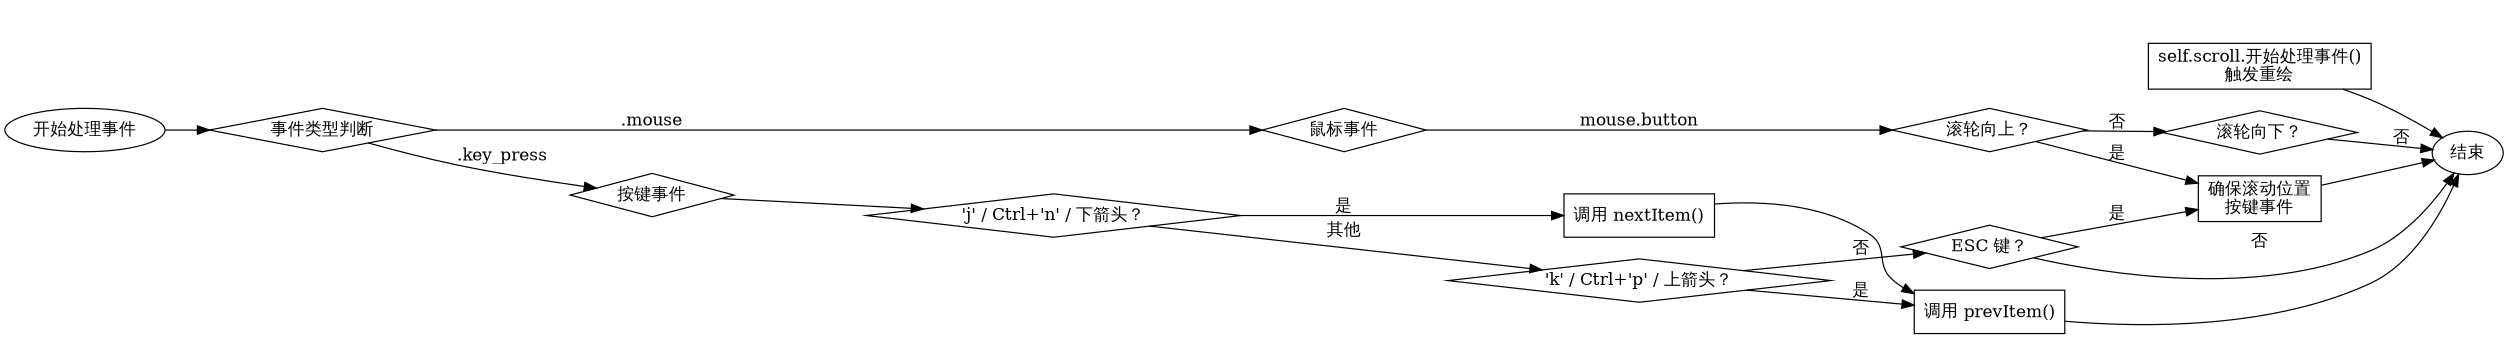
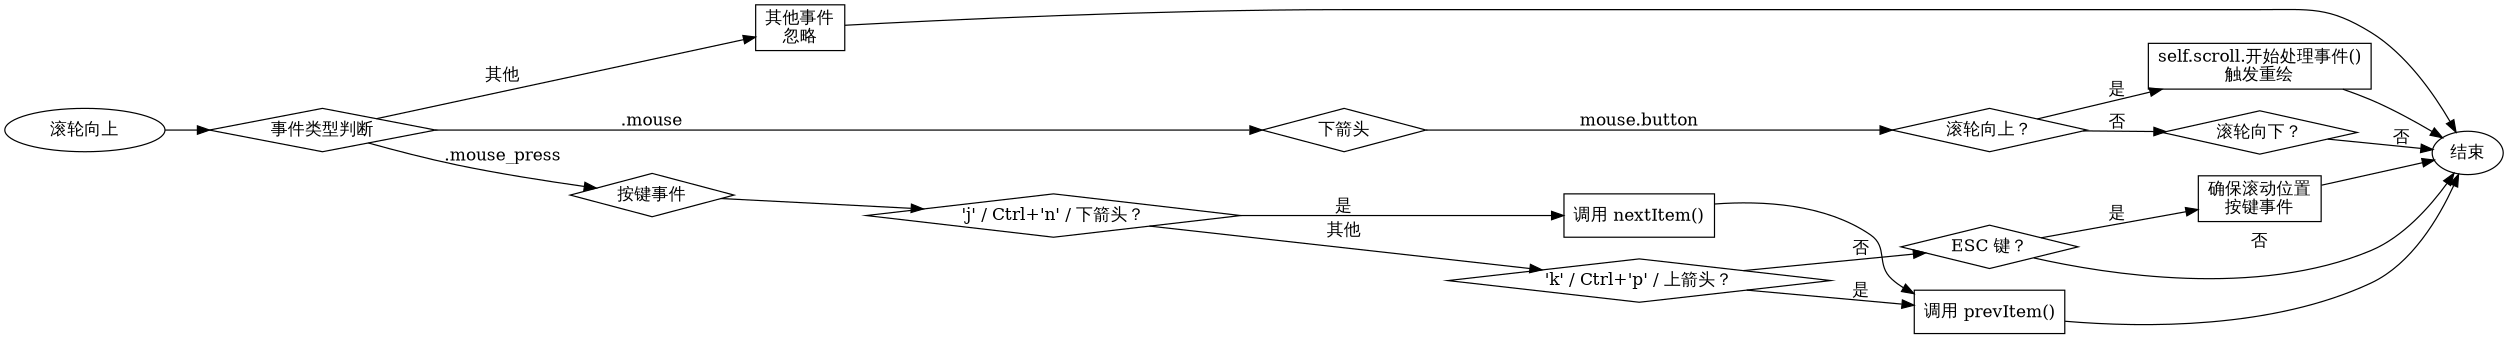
  digraph {
    rankdir=LR
    node [shape=diamond]
-   n1 [label="开始处理事件" shape=ellipse]
+   n1 [label="滚轮向上" shape=ellipse]
    n2 [label="事件类型判断"]
-   n3 [label="鼠标事件"]
+   n3 [label="下箭头"]
    n4 [label="按键事件"]
+   n5 [label="其他事件\n忽略" shape=rect]
    n6 [label="滚轮向上？"]
    n7 [label="'j' / Ctrl+'n' / 下箭头？"]
    n8 [label="结束" shape=ellipse]
    n9 [label="self.scroll.开始处理事件()\n触发重绘" shape=rect]
    n10 [label="滚轮向下？"]
    n11 [label="调用 nextItem()" shape=rect]
    n12 [label="'k' / Ctrl+'p' / 上箭头？"]
    n13 [label="调用 prevItem()" shape=rect]
    n14 [label="ESC 键？"]
    n15 [label="确保滚动位置\n按键事件" shape=rect]
    n1 -> n2
    n2 -> n3 [label=".mouse"]
-   n2 -> n4 [label=".key_press"]
+   n2 -> n4 [label=".mouse_press"]
+   n2 -> n5 [label="其他"]
    n3 -> n6 [label="mouse.button"]
    n4 -> n7
-   n6 -> n15 [label="是"]
+   n5 -> n8
+   n6 -> n9 [label="是"]
    n6 -> n10 [label="否"]
    n7 -> n11 [label="是"]
    n7 -> n12 [label="其他"]
    n9 -> n8
    n10 -> n8 [label="否"]
    n11 -> n13
    n12 -> n13 [label="是"]
    n12 -> n14 [label="否"]
    n13 -> n8
    n14 -> n8 [label="否"]
    n14 -> n15 [label="是"]
    n15 -> n8
  }
